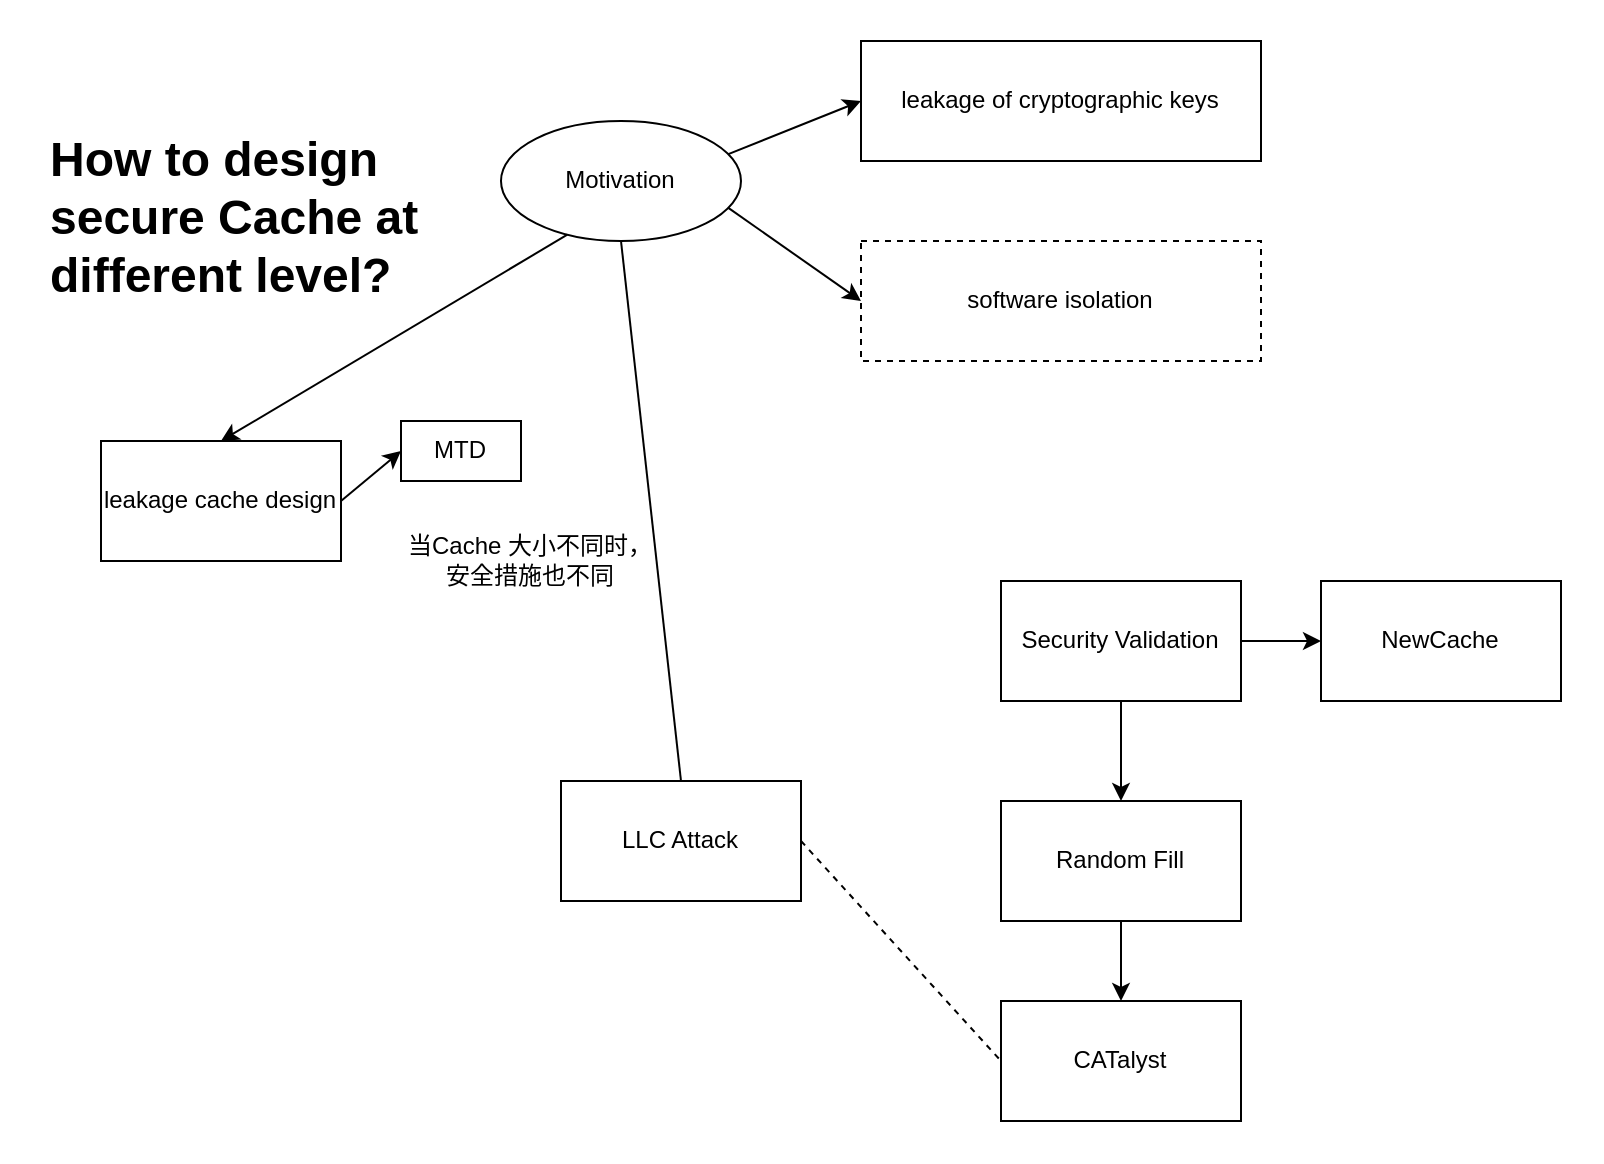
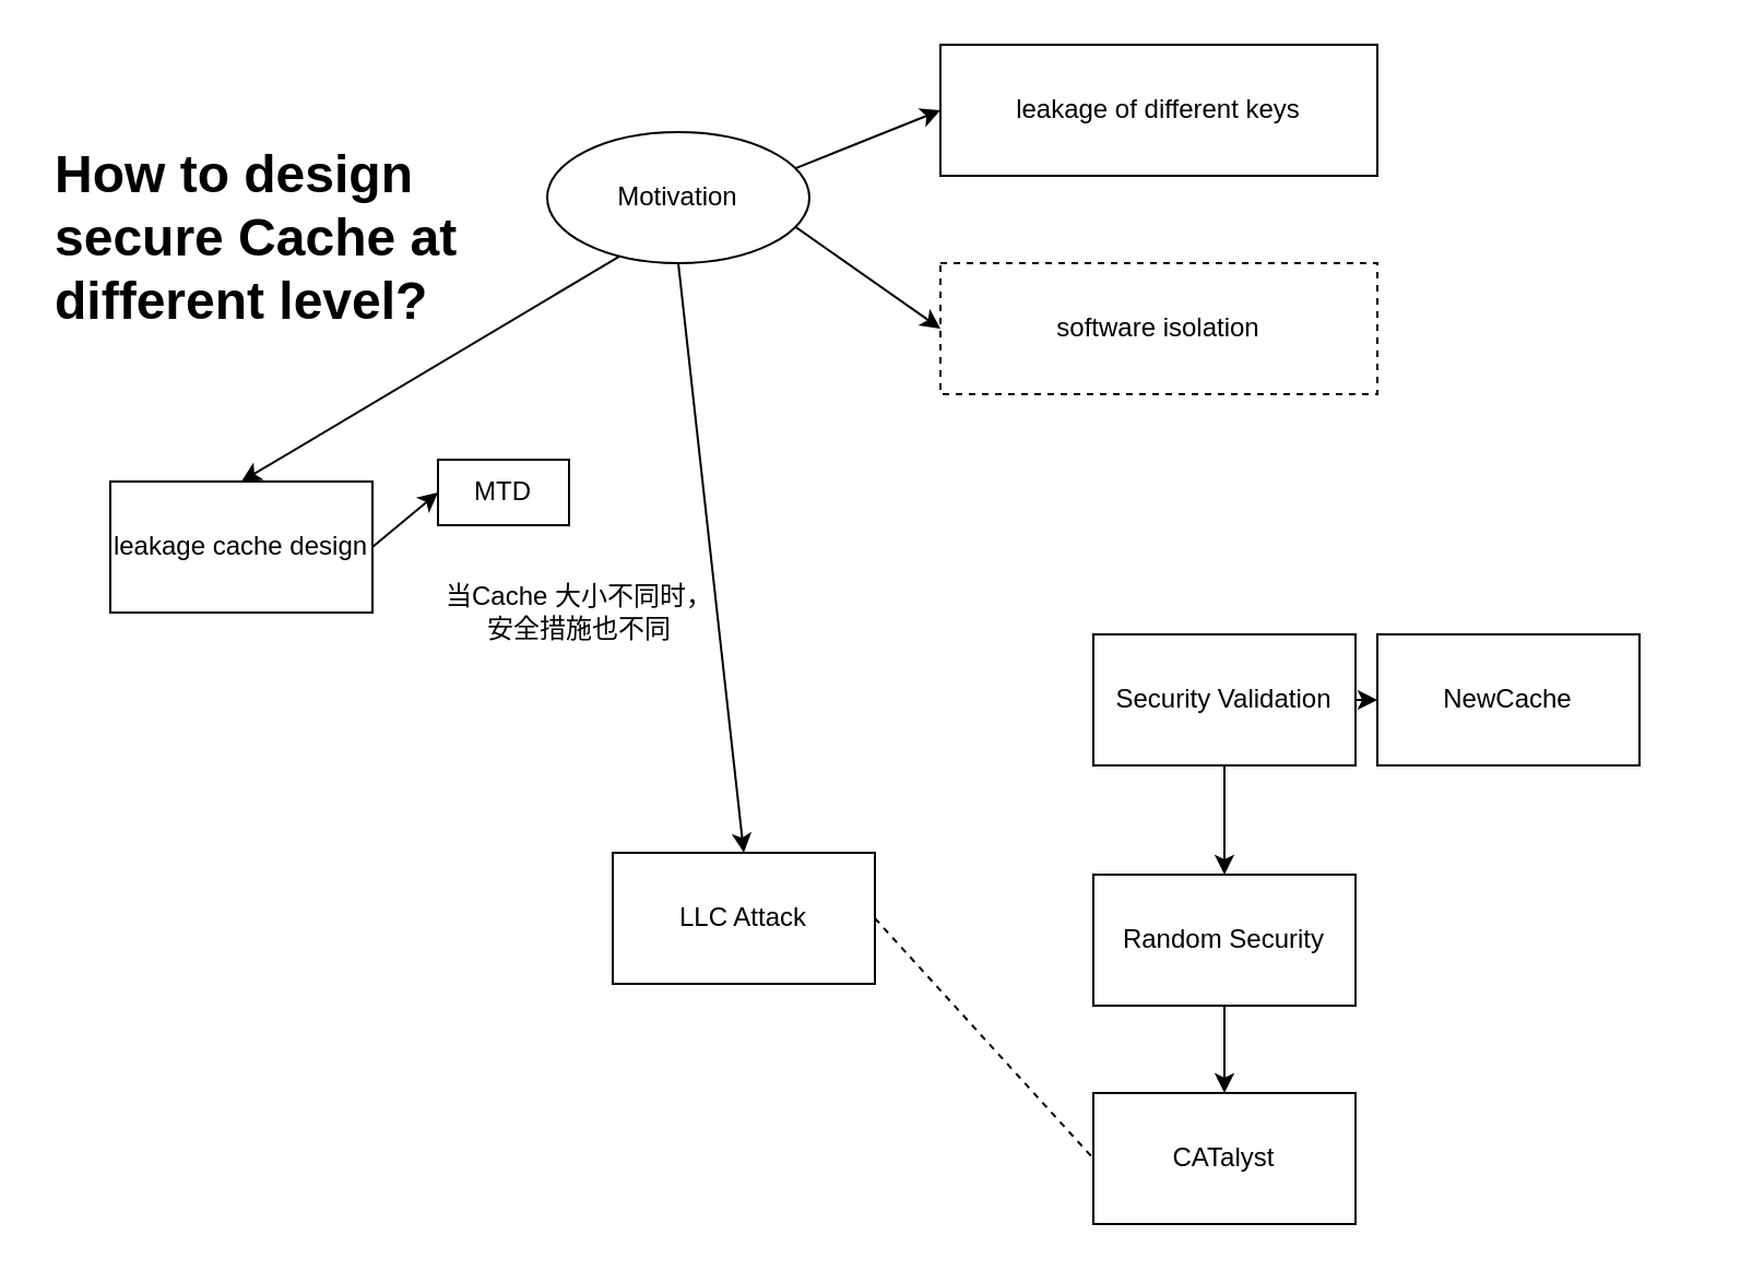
  <mxCell id="0" />
  <mxCell id="1" parent="0" />
  <mxCell id="2" value="Motivation" style="ellipse;whiteSpace=wrap;html=1;" vertex="1" parent="1"><mxGeometry x="250" y="60" width="120" height="60" as="geometry" /></mxCell>
- <mxCell id="3" value="leakage of cryptographic keys" style="rounded=0;whiteSpace=wrap;html=1;" vertex="1" parent="1"><mxGeometry x="430" y="20" width="200" height="60" as="geometry" /></mxCell>
+ <mxCell id="3" value="leakage of different keys" style="rounded=0;whiteSpace=wrap;html=1;" vertex="1" parent="1"><mxGeometry x="430" y="20" width="200" height="60" as="geometry" /></mxCell>
  <mxCell id="4" value="software isolation" style="rounded=0;whiteSpace=wrap;html=1;dashed=1;" vertex="1" parent="1"><mxGeometry x="430" y="120" width="200" height="60" as="geometry" /></mxCell>
  <mxCell id="5" value="" style="endArrow=classic;html=1;exitX=1;exitY=0.25;exitDx=0;exitDy=0;entryX=0;entryY=0.5;entryDx=0;entryDy=0;" edge="1" parent="1" source="2" target="3"><mxGeometry width="50" height="50" relative="1" as="geometry"><mxPoint x="430" y="140" as="sourcePoint" /><mxPoint x="480" y="90" as="targetPoint" /></mxGeometry></mxCell>
  <mxCell id="6" value="" style="endArrow=classic;html=1;exitX=1;exitY=0.75;exitDx=0;exitDy=0;entryX=0;entryY=0.5;entryDx=0;entryDy=0;" edge="1" parent="1" source="2" target="4"><mxGeometry width="50" height="50" relative="1" as="geometry"><mxPoint x="430" y="140" as="sourcePoint" /><mxPoint x="480" y="90" as="targetPoint" /></mxGeometry></mxCell>
  <mxCell id="7" value="leakage cache design" style="rounded=0;whiteSpace=wrap;html=1;" vertex="1" parent="1"><mxGeometry x="50" y="220" width="120" height="60" as="geometry" /></mxCell>
  <mxCell id="8" value="MTD" style="rounded=0;whiteSpace=wrap;html=1;" vertex="1" parent="1"><mxGeometry x="200" y="210" width="60" height="30" as="geometry" /></mxCell>
  <mxCell id="9" value="" style="endArrow=classic;html=1;exitX=1;exitY=0.5;exitDx=0;exitDy=0;entryX=0;entryY=0.5;entryDx=0;entryDy=0;" edge="1" parent="1" source="7" target="8"><mxGeometry width="50" height="50" relative="1" as="geometry"><mxPoint x="250" y="220" as="sourcePoint" /><mxPoint x="300" y="170" as="targetPoint" /></mxGeometry></mxCell>
  <mxCell id="10" value="当Cache 大小不同时，安全措施也不同" style="text;html=1;strokeColor=none;fillColor=none;align=center;verticalAlign=middle;whiteSpace=wrap;rounded=0;" vertex="1" parent="1"><mxGeometry x="200" y="270" width="130" height="20" as="geometry" /></mxCell>
  <mxCell id="11" value="&lt;h1&gt;How to design secure Cache at different level?&lt;/h1&gt;" style="text;html=1;strokeColor=none;fillColor=none;spacing=5;spacingTop=-20;whiteSpace=wrap;overflow=hidden;rounded=0;" vertex="1" parent="1"><mxGeometry x="20" y="60" width="220" height="120" as="geometry" /></mxCell>
  <mxCell id="12" value="" style="endArrow=classic;html=1;exitX=0.25;exitY=1;exitDx=0;exitDy=0;entryX=0.5;entryY=0;entryDx=0;entryDy=0;" edge="1" parent="1" source="2" target="7"><mxGeometry width="50" height="50" relative="1" as="geometry"><mxPoint x="410" y="350" as="sourcePoint" /><mxPoint x="460" y="300" as="targetPoint" /></mxGeometry></mxCell>
  <mxCell id="13" style="edgeStyle=orthogonalEdgeStyle;rounded=0;orthogonalLoop=1;jettySize=auto;html=1;" edge="1" parent="1" source="14" target="18"><mxGeometry relative="1" as="geometry" /></mxCell>
  <mxCell id="14" value="Security Validation" style="rounded=0;whiteSpace=wrap;html=1;" vertex="1" parent="1"><mxGeometry x="500" y="290" width="120" height="60" as="geometry" /></mxCell>
- <mxCell id="15" value="NewCache" style="rounded=0;whiteSpace=wrap;html=1;" vertex="1" parent="1"><mxGeometry x="660" y="290" width="120" height="60" as="geometry" /></mxCell>
+ <mxCell id="15" value="NewCache" style="rounded=0;whiteSpace=wrap;html=1;" vertex="1" parent="1"><mxGeometry x="630" y="290" width="120" height="60" as="geometry" /></mxCell>
  <mxCell id="16" value="" style="endArrow=classic;html=1;entryX=0;entryY=0.5;entryDx=0;entryDy=0;exitX=1;exitY=0.5;exitDx=0;exitDy=0;" edge="1" parent="1" source="14" target="15"><mxGeometry width="50" height="50" relative="1" as="geometry"><mxPoint x="530" y="280" as="sourcePoint" /><mxPoint x="580" y="230" as="targetPoint" /></mxGeometry></mxCell>
  <mxCell id="17" style="edgeStyle=orthogonalEdgeStyle;rounded=0;orthogonalLoop=1;jettySize=auto;html=1;" edge="1" parent="1" source="18" target="21"><mxGeometry relative="1" as="geometry" /></mxCell>
- <mxCell id="18" value="Random Fill" style="rounded=0;whiteSpace=wrap;html=1;" vertex="1" parent="1"><mxGeometry x="500" y="400" width="120" height="60" as="geometry" /></mxCell>
+ <mxCell id="18" value="Random Security" style="rounded=0;whiteSpace=wrap;html=1;" vertex="1" parent="1"><mxGeometry x="500" y="400" width="120" height="60" as="geometry" /></mxCell>
  <mxCell id="19" value="LLC Attack" style="rounded=0;whiteSpace=wrap;html=1;" vertex="1" parent="1"><mxGeometry x="280" y="390" width="120" height="60" as="geometry" /></mxCell>
- <mxCell id="20" value="" style="endArrow=none;html=1;exitX=0.5;exitY=1;exitDx=0;exitDy=0;entryX=0.5;entryY=0;entryDx=0;entryDy=0;" edge="1" parent="1" source="2" target="19"><mxGeometry width="50" height="50" relative="1" as="geometry"><mxPoint x="420" y="350" as="sourcePoint" /><mxPoint x="470" y="300" as="targetPoint" /></mxGeometry></mxCell>
+ <mxCell id="20" value="" style="endArrow=classic;html=1;exitX=0.5;exitY=1;exitDx=0;exitDy=0;entryX=0.5;entryY=0;entryDx=0;entryDy=0;" edge="1" parent="1" source="2" target="19"><mxGeometry width="50" height="50" relative="1" as="geometry"><mxPoint x="420" y="350" as="sourcePoint" /><mxPoint x="470" y="300" as="targetPoint" /></mxGeometry></mxCell>
  <mxCell id="21" value="CATalyst" style="rounded=0;whiteSpace=wrap;html=1;" vertex="1" parent="1"><mxGeometry x="500" y="500" width="120" height="60" as="geometry" /></mxCell>
  <mxCell id="22" value="" style="endArrow=none;dashed=1;html=1;exitX=1;exitY=0.5;exitDx=0;exitDy=0;entryX=0;entryY=0.5;entryDx=0;entryDy=0;" edge="1" parent="1" source="19" target="21"><mxGeometry width="50" height="50" relative="1" as="geometry"><mxPoint x="440" y="480" as="sourcePoint" /><mxPoint x="490" y="430" as="targetPoint" /></mxGeometry></mxCell>
